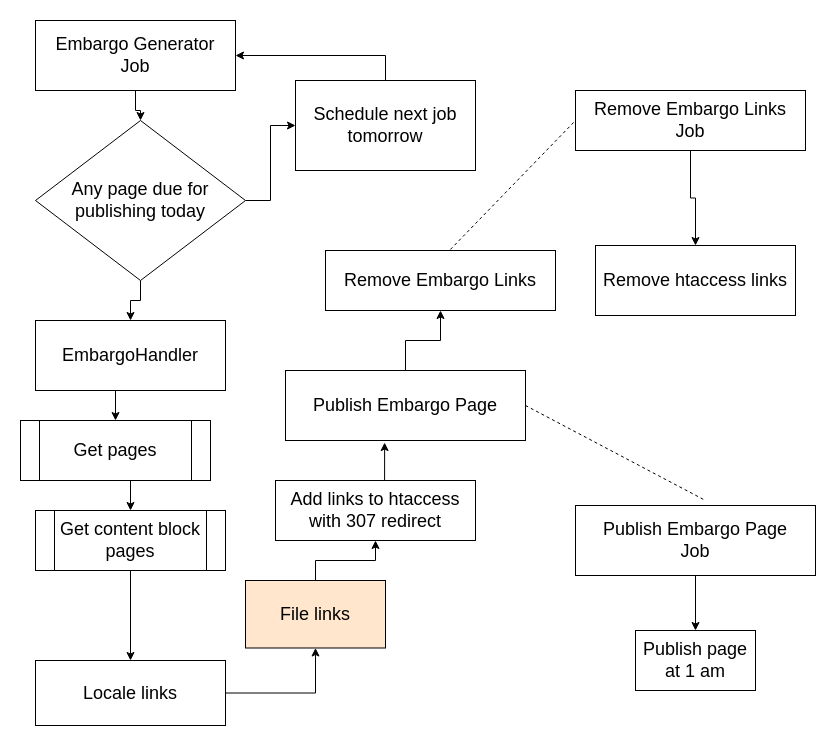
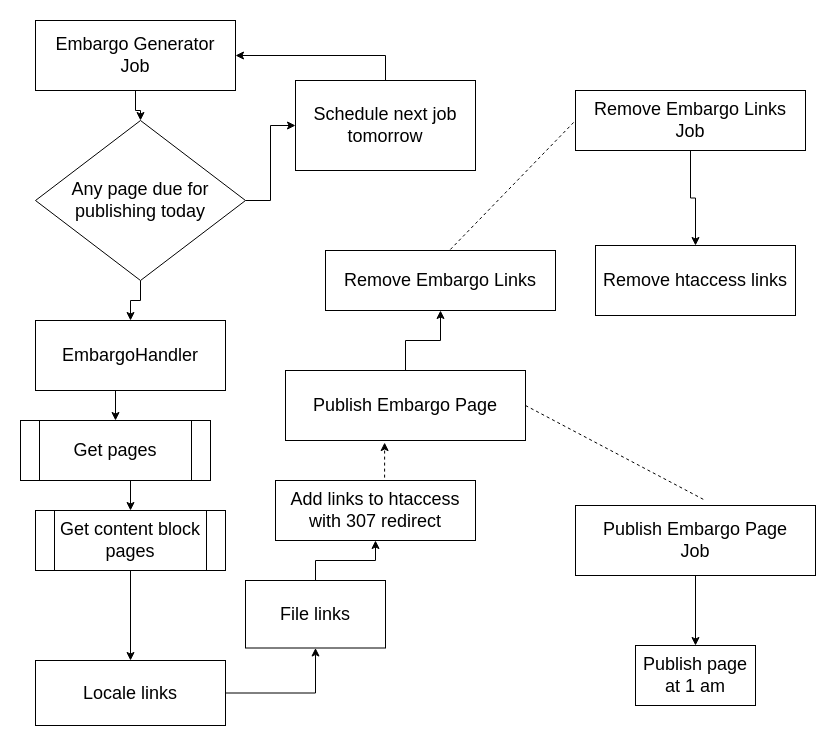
  <mxCell id="0" />
  <mxCell id="1" parent="0" />
  <mxCell id="2" style="edgeStyle=orthogonalEdgeStyle;rounded=0;orthogonalLoop=1;jettySize=auto;html=1;entryX=0.5;entryY=0;entryDx=0;entryDy=0;" edge="1" parent="1" source="3" target="6"><mxGeometry relative="1" as="geometry" /></mxCell>
  <mxCell id="3" value="&lt;font style=&quot;font-size: 18px&quot;&gt;Embargo Generator &lt;br&gt;Job&lt;/font&gt;" style="rounded=0;whiteSpace=wrap;html=1;" vertex="1" parent="1"><mxGeometry x="35" y="20" width="200" height="70" as="geometry" /></mxCell>
  <mxCell id="4" style="edgeStyle=orthogonalEdgeStyle;rounded=0;orthogonalLoop=1;jettySize=auto;html=1;exitX=0.5;exitY=1;exitDx=0;exitDy=0;entryX=0.5;entryY=0;entryDx=0;entryDy=0;" edge="1" parent="1" source="6" target="10"><mxGeometry relative="1" as="geometry" /></mxCell>
  <mxCell id="5" style="edgeStyle=orthogonalEdgeStyle;rounded=0;orthogonalLoop=1;jettySize=auto;html=1;exitX=1;exitY=0.5;exitDx=0;exitDy=0;" edge="1" parent="1" source="6" target="8"><mxGeometry relative="1" as="geometry" /></mxCell>
  <mxCell id="6" value="&lt;font style=&quot;font-size: 18px&quot;&gt;Any page due for publishing today&lt;/font&gt;" style="rhombus;whiteSpace=wrap;html=1;" vertex="1" parent="1"><mxGeometry x="35" y="120" width="210" height="160" as="geometry" /></mxCell>
  <mxCell id="7" style="edgeStyle=orthogonalEdgeStyle;rounded=0;orthogonalLoop=1;jettySize=auto;html=1;exitX=0.5;exitY=0;exitDx=0;exitDy=0;" edge="1" parent="1" source="8" target="3"><mxGeometry relative="1" as="geometry" /></mxCell>
  <mxCell id="8" value="&lt;font style=&quot;font-size: 18px&quot;&gt;Schedule next job tomorrow&lt;/font&gt;" style="rounded=0;whiteSpace=wrap;html=1;" vertex="1" parent="1"><mxGeometry x="295" y="80" width="180" height="90" as="geometry" /></mxCell>
  <mxCell id="9" style="edgeStyle=orthogonalEdgeStyle;rounded=0;orthogonalLoop=1;jettySize=auto;html=1;exitX=0.5;exitY=1;exitDx=0;exitDy=0;entryX=0.5;entryY=0;entryDx=0;entryDy=0;" edge="1" parent="1" source="10" target="12"><mxGeometry relative="1" as="geometry" /></mxCell>
  <mxCell id="10" value="&lt;font style=&quot;font-size: 18px&quot;&gt;EmbargoHandler&lt;/font&gt;" style="rounded=0;whiteSpace=wrap;html=1;" vertex="1" parent="1"><mxGeometry x="35" y="320" width="190" height="70" as="geometry" /></mxCell>
  <mxCell id="11" style="edgeStyle=orthogonalEdgeStyle;rounded=0;orthogonalLoop=1;jettySize=auto;html=1;exitX=0.5;exitY=1;exitDx=0;exitDy=0;entryX=0.5;entryY=0;entryDx=0;entryDy=0;" edge="1" parent="1" source="12" target="14"><mxGeometry relative="1" as="geometry" /></mxCell>
  <mxCell id="12" value="&lt;font style=&quot;font-size: 18px&quot;&gt;Get pages&lt;/font&gt;" style="shape=process;whiteSpace=wrap;html=1;backgroundOutline=1;" vertex="1" parent="1"><mxGeometry x="20" y="420" width="190" height="60" as="geometry" /></mxCell>
  <mxCell id="13" style="edgeStyle=orthogonalEdgeStyle;rounded=0;orthogonalLoop=1;jettySize=auto;html=1;exitX=0.5;exitY=1;exitDx=0;exitDy=0;entryX=0.5;entryY=0;entryDx=0;entryDy=0;" edge="1" parent="1" source="14" target="16"><mxGeometry relative="1" as="geometry" /></mxCell>
  <mxCell id="14" value="&lt;font style=&quot;font-size: 18px&quot;&gt;Get content block pages&lt;/font&gt;" style="shape=process;whiteSpace=wrap;html=1;backgroundOutline=1;" vertex="1" parent="1"><mxGeometry x="35" y="510" width="190" height="60" as="geometry" /></mxCell>
  <mxCell id="15" style="edgeStyle=orthogonalEdgeStyle;rounded=0;orthogonalLoop=1;jettySize=auto;html=1;exitX=1;exitY=0.5;exitDx=0;exitDy=0;fontSize=18;" edge="1" parent="1" source="16" target="18"><mxGeometry relative="1" as="geometry" /></mxCell>
  <mxCell id="16" value="&lt;font style=&quot;font-size: 18px&quot;&gt;Locale links&lt;/font&gt;" style="rounded=0;whiteSpace=wrap;html=1;" vertex="1" parent="1"><mxGeometry x="35" y="660" width="190" height="65" as="geometry" /></mxCell>
  <mxCell id="17" style="edgeStyle=orthogonalEdgeStyle;rounded=0;orthogonalLoop=1;jettySize=auto;html=1;exitX=0.5;exitY=0;exitDx=0;exitDy=0;entryX=0.5;entryY=1;entryDx=0;entryDy=0;fontSize=18;" edge="1" parent="1" source="18" target="20"><mxGeometry relative="1" as="geometry" /></mxCell>
- <mxCell id="18" value="&lt;font style=&quot;font-size: 18px&quot;&gt;File links&lt;/font&gt;" style="rounded=0;whiteSpace=wrap;html=1;fillColor=#ffe6cc;" vertex="1" parent="1"><mxGeometry x="245" y="580" width="140" height="67.5" as="geometry" /></mxCell>
- <mxCell id="19" style="edgeStyle=orthogonalEdgeStyle;rounded=0;orthogonalLoop=1;jettySize=auto;html=1;exitX=0.5;exitY=0;exitDx=0;exitDy=0;entryX=0.413;entryY=1.029;entryDx=0;entryDy=0;entryPerimeter=0;fontSize=18;" edge="1" parent="1" source="20" target="22"><mxGeometry relative="1" as="geometry" /></mxCell>
+ <mxCell id="18" value="&lt;font style=&quot;font-size: 18px&quot;&gt;File links&lt;/font&gt;" style="rounded=0;whiteSpace=wrap;html=1;" vertex="1" parent="1"><mxGeometry x="245" y="580" width="140" height="67.5" as="geometry" /></mxCell>
+ <mxCell id="19" style="edgeStyle=orthogonalEdgeStyle;rounded=0;orthogonalLoop=1;jettySize=auto;html=1;exitX=0.5;exitY=0;exitDx=0;exitDy=0;entryX=0.413;entryY=1.029;entryDx=0;entryDy=0;entryPerimeter=0;fontSize=18;dashed=1;" edge="1" parent="1" source="20" target="22"><mxGeometry relative="1" as="geometry" /></mxCell>
  <mxCell id="20" value="&lt;font style=&quot;font-size: 18px&quot;&gt;Add links to htaccess with 307 redirect&lt;/font&gt;" style="whiteSpace=wrap;html=1;" vertex="1" parent="1"><mxGeometry x="275" y="480" width="200" height="60" as="geometry" /></mxCell>
  <mxCell id="21" style="edgeStyle=orthogonalEdgeStyle;rounded=0;orthogonalLoop=1;jettySize=auto;html=1;exitX=0.5;exitY=0;exitDx=0;exitDy=0;fontSize=18;" edge="1" parent="1" source="22" target="23"><mxGeometry relative="1" as="geometry" /></mxCell>
  <mxCell id="22" value="&lt;font style=&quot;font-size: 18px&quot;&gt;Publish Embargo Page&lt;br&gt;&lt;/font&gt;" style="whiteSpace=wrap;html=1;" vertex="1" parent="1"><mxGeometry x="285" y="370" width="240" height="70" as="geometry" /></mxCell>
  <mxCell id="23" value="&lt;font style=&quot;font-size: 18px&quot;&gt;Remove Embargo Links&lt;br&gt;&lt;/font&gt;" style="whiteSpace=wrap;html=1;" vertex="1" parent="1"><mxGeometry x="325" y="250" width="230" height="60" as="geometry" /></mxCell>
- <mxCell id="24" value="&lt;font style=&quot;font-size: 18px&quot;&gt;Publish page at 1 am&lt;/font&gt;" style="whiteSpace=wrap;html=1;" vertex="1" parent="1"><mxGeometry x="635" y="630" width="120" height="60" as="geometry" /></mxCell>
+ <mxCell id="24" value="&lt;font style=&quot;font-size: 18px&quot;&gt;Publish page at 1 am&lt;/font&gt;" style="whiteSpace=wrap;html=1;" vertex="1" parent="1"><mxGeometry x="635" y="645" width="120" height="60" as="geometry" /></mxCell>
  <mxCell id="25" value="&lt;font style=&quot;font-size: 18px&quot;&gt;Remove htaccess links&lt;/font&gt;" style="whiteSpace=wrap;html=1;" vertex="1" parent="1"><mxGeometry x="595" y="245" width="200" height="70" as="geometry" /></mxCell>
  <mxCell id="26" value="" style="edgeStyle=orthogonalEdgeStyle;rounded=0;orthogonalLoop=1;jettySize=auto;html=1;fontSize=18;" edge="1" parent="1" source="27" target="24"><mxGeometry relative="1" as="geometry" /></mxCell>
  <mxCell id="27" value="&lt;font style=&quot;font-size: 18px&quot;&gt;Publish Embargo Page&lt;br&gt;Job&lt;/font&gt;" style="whiteSpace=wrap;html=1;" vertex="1" parent="1"><mxGeometry x="575" y="505" width="240" height="70" as="geometry" /></mxCell>
  <mxCell id="28" value="" style="edgeStyle=orthogonalEdgeStyle;rounded=0;orthogonalLoop=1;jettySize=auto;html=1;fontSize=18;" edge="1" parent="1" source="29" target="25"><mxGeometry relative="1" as="geometry" /></mxCell>
  <mxCell id="29" value="&lt;font style=&quot;font-size: 18px&quot;&gt;Remove Embargo Links &lt;br&gt;Job&lt;/font&gt;" style="whiteSpace=wrap;html=1;" vertex="1" parent="1"><mxGeometry x="575" y="90" width="230" height="60" as="geometry" /></mxCell>
  <mxCell id="30" value="" style="endArrow=none;dashed=1;html=1;rounded=0;fontSize=18;exitX=1;exitY=0.5;exitDx=0;exitDy=0;" edge="1" parent="1" source="22"><mxGeometry width="50" height="50" relative="1" as="geometry"><mxPoint x="405" y="370" as="sourcePoint" /><mxPoint x="705" y="500" as="targetPoint" /></mxGeometry></mxCell>
  <mxCell id="31" value="" style="endArrow=none;dashed=1;html=1;rounded=0;fontSize=18;entryX=0;entryY=0.5;entryDx=0;entryDy=0;exitX=0.543;exitY=-0.017;exitDx=0;exitDy=0;exitPerimeter=0;" edge="1" parent="1" source="23" target="29"><mxGeometry width="50" height="50" relative="1" as="geometry"><mxPoint x="455" y="240" as="sourcePoint" /><mxPoint x="455" y="320" as="targetPoint" /></mxGeometry></mxCell>
